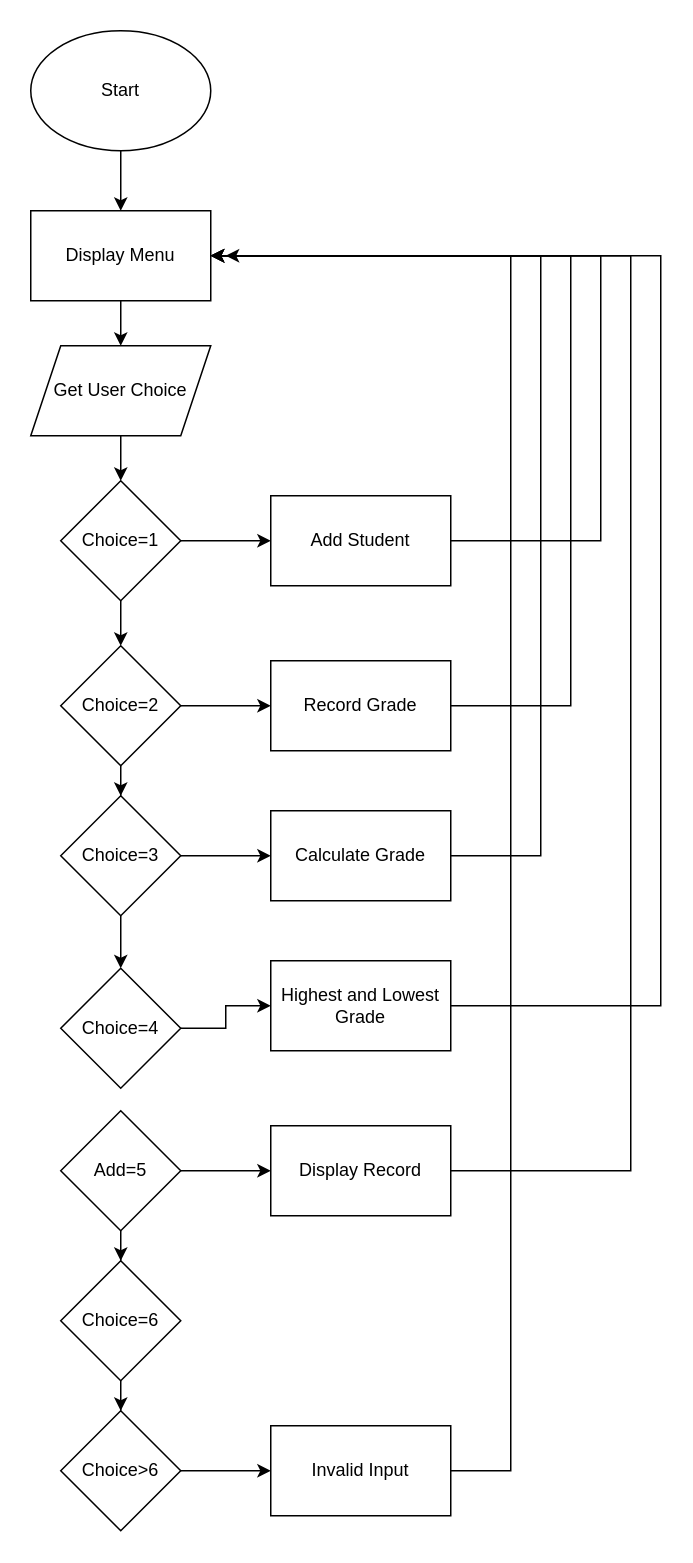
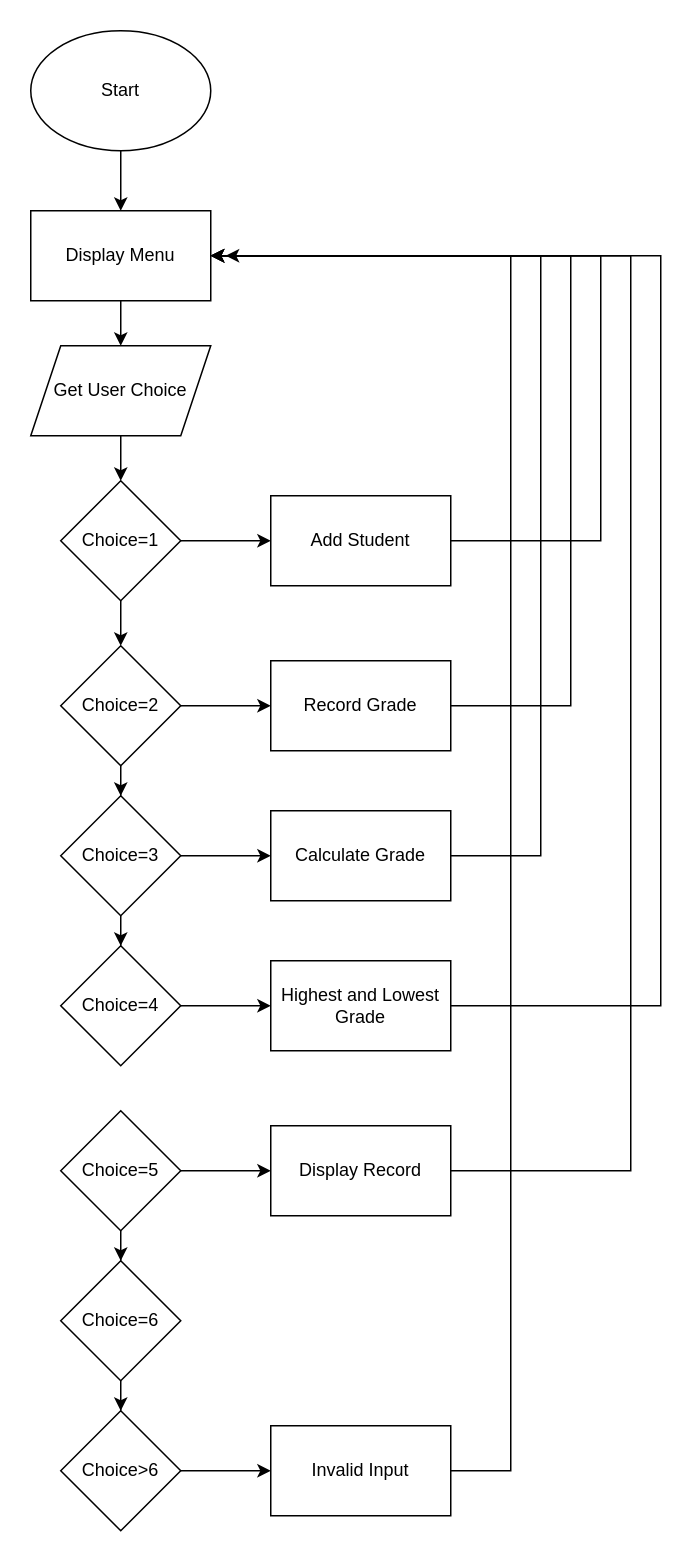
  <mxCell id="0" />
  <mxCell id="1" parent="0" />
  <mxCell id="2" value="" style="edgeStyle=orthogonalEdgeStyle;rounded=0;orthogonalLoop=1;jettySize=auto;html=1;" edge="1" parent="1" source="3" target="5"><mxGeometry relative="1" as="geometry" /></mxCell>
  <mxCell id="3" value="Start" style="ellipse;whiteSpace=wrap;html=1;" vertex="1" parent="1"><mxGeometry x="20" y="20" width="120" height="80" as="geometry" /></mxCell>
  <mxCell id="4" value="" style="edgeStyle=orthogonalEdgeStyle;rounded=0;orthogonalLoop=1;jettySize=auto;html=1;" edge="1" parent="1" source="5" target="7"><mxGeometry relative="1" as="geometry" /></mxCell>
  <mxCell id="5" value="Display Menu" style="whiteSpace=wrap;html=1;" vertex="1" parent="1"><mxGeometry x="20" y="140" width="120" height="60" as="geometry" /></mxCell>
  <mxCell id="6" value="" style="edgeStyle=orthogonalEdgeStyle;rounded=0;orthogonalLoop=1;jettySize=auto;html=1;" edge="1" parent="1" source="7" target="10"><mxGeometry relative="1" as="geometry" /></mxCell>
  <mxCell id="7" value="Get User Choice" style="shape=parallelogram;perimeter=parallelogramPerimeter;whiteSpace=wrap;html=1;fixedSize=1;" vertex="1" parent="1"><mxGeometry x="20" y="230" width="120" height="60" as="geometry" /></mxCell>
  <mxCell id="8" value="" style="edgeStyle=orthogonalEdgeStyle;rounded=0;orthogonalLoop=1;jettySize=auto;html=1;" edge="1" parent="1" source="10" target="13"><mxGeometry relative="1" as="geometry" /></mxCell>
  <mxCell id="9" value="" style="edgeStyle=orthogonalEdgeStyle;rounded=0;orthogonalLoop=1;jettySize=auto;html=1;" edge="1" parent="1" source="10" target="37"><mxGeometry relative="1" as="geometry" /></mxCell>
  <mxCell id="10" value="Choice=1" style="rhombus;whiteSpace=wrap;html=1;" vertex="1" parent="1"><mxGeometry x="40" y="320" width="80" height="80" as="geometry" /></mxCell>
  <mxCell id="11" value="" style="edgeStyle=orthogonalEdgeStyle;rounded=0;orthogonalLoop=1;jettySize=auto;html=1;" edge="1" parent="1" source="13" target="16"><mxGeometry relative="1" as="geometry" /></mxCell>
  <mxCell id="12" value="" style="edgeStyle=orthogonalEdgeStyle;rounded=0;orthogonalLoop=1;jettySize=auto;html=1;" edge="1" parent="1" source="13" target="35"><mxGeometry relative="1" as="geometry" /></mxCell>
  <mxCell id="13" value="Choice=2" style="rhombus;whiteSpace=wrap;html=1;" vertex="1" parent="1"><mxGeometry x="40" y="430" width="80" height="80" as="geometry" /></mxCell>
  <mxCell id="14" value="" style="edgeStyle=orthogonalEdgeStyle;rounded=0;orthogonalLoop=1;jettySize=auto;html=1;" edge="1" parent="1" source="16" target="18"><mxGeometry relative="1" as="geometry" /></mxCell>
  <mxCell id="15" value="" style="edgeStyle=orthogonalEdgeStyle;rounded=0;orthogonalLoop=1;jettySize=auto;html=1;" edge="1" parent="1" source="16" target="33"><mxGeometry relative="1" as="geometry" /></mxCell>
  <mxCell id="16" value="Choice=3" style="rhombus;whiteSpace=wrap;html=1;" vertex="1" parent="1"><mxGeometry x="40" y="530" width="80" height="80" as="geometry" /></mxCell>
  <mxCell id="17" value="" style="edgeStyle=orthogonalEdgeStyle;rounded=0;orthogonalLoop=1;jettySize=auto;html=1;" edge="1" parent="1" source="18" target="31"><mxGeometry relative="1" as="geometry" /></mxCell>
- <mxCell id="18" value="Choice=4" style="rhombus;whiteSpace=wrap;html=1;" vertex="1" parent="1"><mxGeometry x="40" y="645" width="80" height="80" as="geometry" /></mxCell>
+ <mxCell id="18" value="Choice=4" style="rhombus;whiteSpace=wrap;html=1;" vertex="1" parent="1"><mxGeometry x="40" y="630" width="80" height="80" as="geometry" /></mxCell>
  <mxCell id="19" value="" style="edgeStyle=orthogonalEdgeStyle;rounded=0;orthogonalLoop=1;jettySize=auto;html=1;" edge="1" parent="1" source="21" target="23"><mxGeometry relative="1" as="geometry" /></mxCell>
  <mxCell id="20" value="" style="edgeStyle=orthogonalEdgeStyle;rounded=0;orthogonalLoop=1;jettySize=auto;html=1;" edge="1" parent="1" source="21" target="29"><mxGeometry relative="1" as="geometry" /></mxCell>
- <mxCell id="21" value="Add=5" style="rhombus;whiteSpace=wrap;html=1;" vertex="1" parent="1"><mxGeometry x="40" y="740" width="80" height="80" as="geometry" /></mxCell>
+ <mxCell id="21" value="Choice=5" style="rhombus;whiteSpace=wrap;html=1;" vertex="1" parent="1"><mxGeometry x="40" y="740" width="80" height="80" as="geometry" /></mxCell>
  <mxCell id="22" value="" style="edgeStyle=orthogonalEdgeStyle;rounded=0;orthogonalLoop=1;jettySize=auto;html=1;" edge="1" parent="1" source="23" target="25"><mxGeometry relative="1" as="geometry" /></mxCell>
  <mxCell id="23" value="Choice=6" style="rhombus;whiteSpace=wrap;html=1;" vertex="1" parent="1"><mxGeometry x="40" y="840" width="80" height="80" as="geometry" /></mxCell>
  <mxCell id="24" value="" style="edgeStyle=orthogonalEdgeStyle;rounded=0;orthogonalLoop=1;jettySize=auto;html=1;" edge="1" parent="1" source="25" target="27"><mxGeometry relative="1" as="geometry" /></mxCell>
  <mxCell id="25" value="Choice&amp;gt;6" style="rhombus;whiteSpace=wrap;html=1;" vertex="1" parent="1"><mxGeometry x="40" y="940" width="80" height="80" as="geometry" /></mxCell>
  <mxCell id="26" style="edgeStyle=orthogonalEdgeStyle;rounded=0;orthogonalLoop=1;jettySize=auto;html=1;exitX=1;exitY=0.5;exitDx=0;exitDy=0;entryX=1;entryY=0.5;entryDx=0;entryDy=0;" edge="1" parent="1" source="27" target="5"><mxGeometry relative="1" as="geometry"><Array as="points"><mxPoint x="340" y="980" /><mxPoint x="340" y="170" /></Array></mxGeometry></mxCell>
  <mxCell id="27" value="Invalid Input" style="whiteSpace=wrap;html=1;" vertex="1" parent="1"><mxGeometry x="180" y="950" width="120" height="60" as="geometry" /></mxCell>
  <mxCell id="28" style="edgeStyle=orthogonalEdgeStyle;rounded=0;orthogonalLoop=1;jettySize=auto;html=1;exitX=1;exitY=0.5;exitDx=0;exitDy=0;entryX=1;entryY=0.5;entryDx=0;entryDy=0;" edge="1" parent="1" source="29" target="5"><mxGeometry relative="1" as="geometry"><Array as="points"><mxPoint x="420" y="780" /><mxPoint x="420" y="170" /></Array></mxGeometry></mxCell>
  <mxCell id="29" value="Display Record" style="whiteSpace=wrap;html=1;" vertex="1" parent="1"><mxGeometry x="180" y="750" width="120" height="60" as="geometry" /></mxCell>
  <mxCell id="30" style="edgeStyle=orthogonalEdgeStyle;rounded=0;orthogonalLoop=1;jettySize=auto;html=1;exitX=1;exitY=0.5;exitDx=0;exitDy=0;entryX=1;entryY=0.5;entryDx=0;entryDy=0;" edge="1" parent="1" source="31" target="5"><mxGeometry relative="1" as="geometry"><Array as="points"><mxPoint x="440" y="670" /><mxPoint x="440" y="170" /></Array></mxGeometry></mxCell>
  <mxCell id="31" value="Highest and Lowest Grade" style="whiteSpace=wrap;html=1;" vertex="1" parent="1"><mxGeometry x="180" y="640" width="120" height="60" as="geometry" /></mxCell>
  <mxCell id="32" style="edgeStyle=orthogonalEdgeStyle;rounded=0;orthogonalLoop=1;jettySize=auto;html=1;exitX=1;exitY=0.5;exitDx=0;exitDy=0;entryX=1;entryY=0.5;entryDx=0;entryDy=0;" edge="1" parent="1" source="33" target="5"><mxGeometry relative="1" as="geometry"><Array as="points"><mxPoint x="360" y="570" /><mxPoint x="360" y="170" /></Array></mxGeometry></mxCell>
  <mxCell id="33" value="Calculate Grade" style="whiteSpace=wrap;html=1;" vertex="1" parent="1"><mxGeometry x="180" y="540" width="120" height="60" as="geometry" /></mxCell>
  <mxCell id="34" style="edgeStyle=orthogonalEdgeStyle;rounded=0;orthogonalLoop=1;jettySize=auto;html=1;exitX=1;exitY=0.5;exitDx=0;exitDy=0;entryX=1;entryY=0.5;entryDx=0;entryDy=0;" edge="1" parent="1" source="35"><mxGeometry relative="1" as="geometry"><mxPoint x="310" y="470" as="sourcePoint" /><mxPoint x="150" y="170" as="targetPoint" /><Array as="points"><mxPoint x="380" y="470" /><mxPoint x="380" y="170" /></Array></mxGeometry></mxCell>
  <mxCell id="35" value="Record Grade" style="whiteSpace=wrap;html=1;" vertex="1" parent="1"><mxGeometry x="180" y="440" width="120" height="60" as="geometry" /></mxCell>
  <mxCell id="36" style="edgeStyle=orthogonalEdgeStyle;rounded=0;orthogonalLoop=1;jettySize=auto;html=1;exitX=1;exitY=0.5;exitDx=0;exitDy=0;entryX=1;entryY=0.5;entryDx=0;entryDy=0;" edge="1" parent="1" source="37" target="5"><mxGeometry relative="1" as="geometry"><Array as="points"><mxPoint x="400" y="360" /><mxPoint x="400" y="170" /></Array></mxGeometry></mxCell>
  <mxCell id="37" value="Add Student" style="whiteSpace=wrap;html=1;" vertex="1" parent="1"><mxGeometry x="180" y="330" width="120" height="60" as="geometry" /></mxCell>
